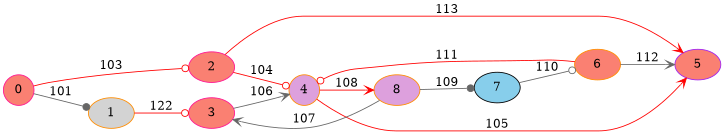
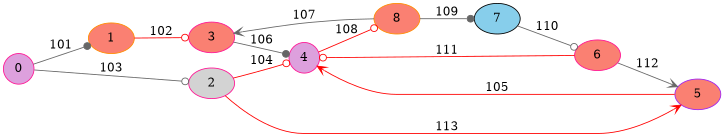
  digraph {
    rankdir=LR
    node [color=deeppink fillcolor=salmon style=filled]
    edge [arrowhead=odot color=red]
-   0 [shape=circle]
-   1 [color=darkorange fillcolor=lightgrey]
-   2
+   0 [fillcolor=plum shape=circle]
+   1 [color=darkorange]
+   2 [fillcolor=lightgrey]
    3
-   4 [color=darkorange fillcolor=plum shape=circle]
+   4 [fillcolor=plum shape=circle]
    5 [color=purple]
-   8 [color=darkorange fillcolor=plum]
+   8 [color=darkorange]
    7 [color=black fillcolor=skyblue]
-   6 [color=darkorange]
+   6
    0 -> 1 [arrowhead=dot color=gray40 label=101]
-   0 -> 2 [label=103]
-   1 -> 3 [label=122]
+   0 -> 2 [color=gray40 label=103]
+   1 -> 3 [label=102]
    2 -> 4 [label=104]
    2 -> 5 [arrowhead=vee label=113]
-   3 -> 4 [arrowhead=vee color=gray40 label=106]
-   4 -> 5 [arrowhead=vee label=105]
-   4 -> 8 [arrowhead=vee label=108]
+   3 -> 4 [arrowhead=dot color=gray40 label=106]
+   5 -> 4 [arrowhead=vee label=105]
+   4 -> 8 [label=108]
    8 -> 3 [arrowhead=vee color=gray40 label=107]
    8 -> 7 [arrowhead=dot color=gray40 label=109]
    7 -> 6 [color=gray40 label=110]
    6 -> 4 [label=111]
    6 -> 5 [arrowhead=vee color=gray40 label=112]
  }
